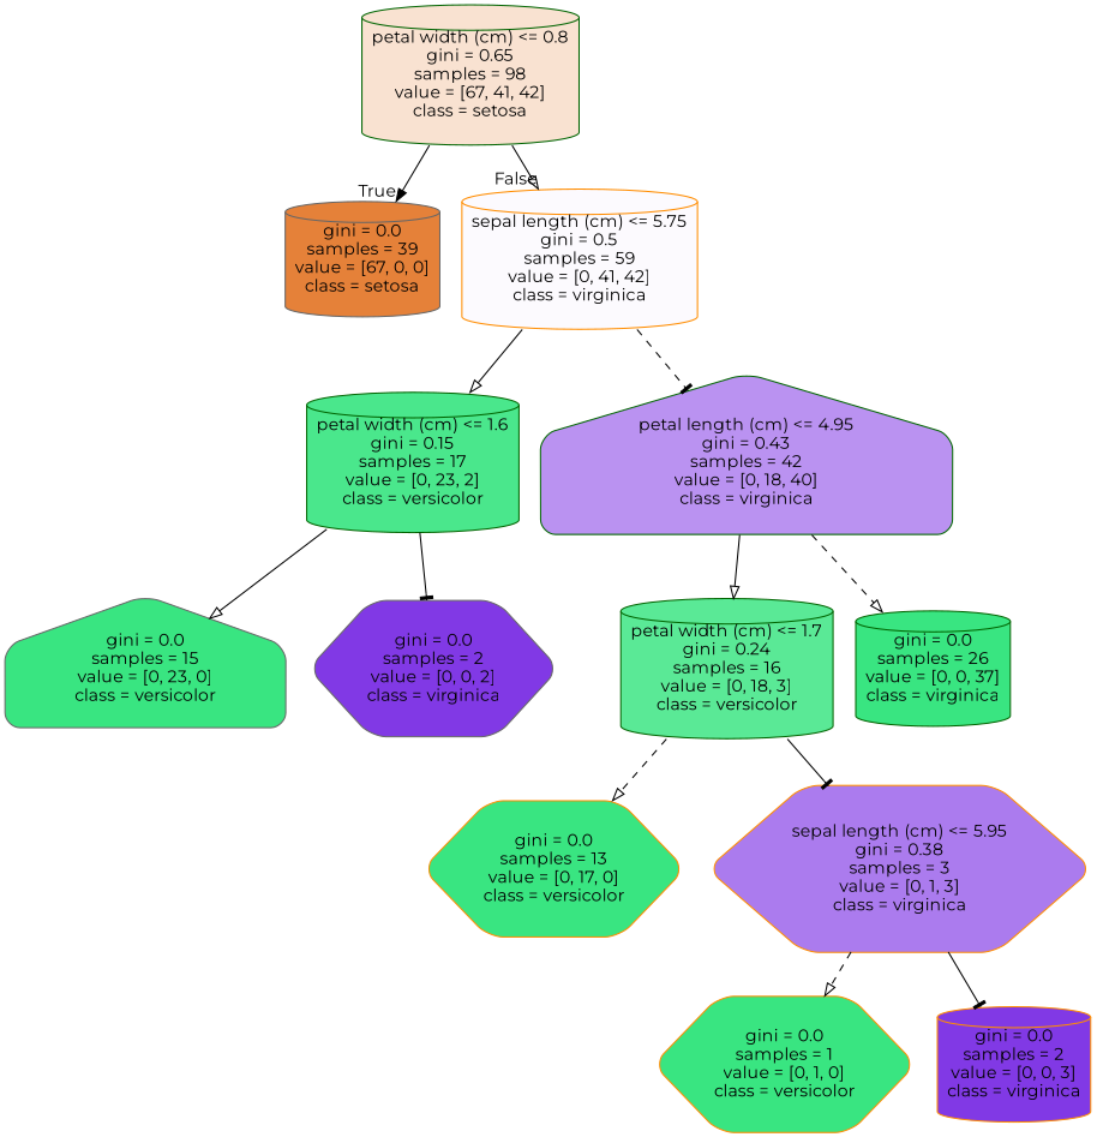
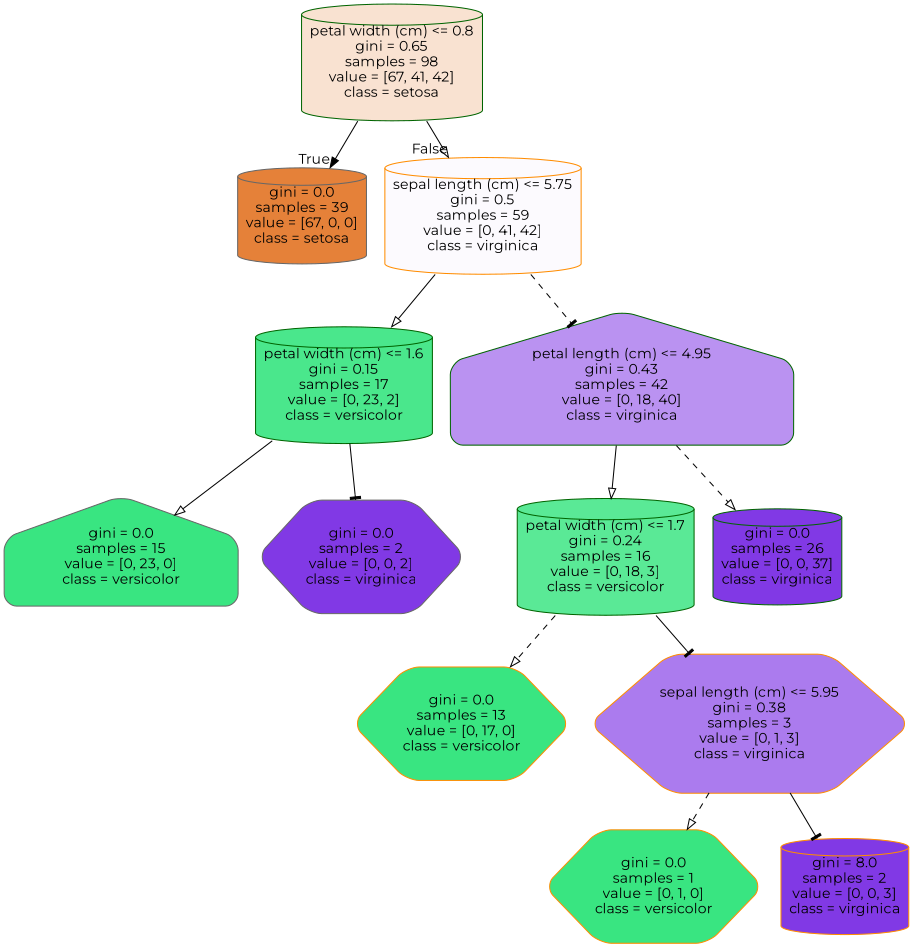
  digraph {
    fontname=Montserrat
    node [color=darkgreen fillcolor="#39e581" fontname=Montserrat shape=cylinder style="filled, rounded"]
    edge [arrowhead=onormal fontname=Montserrat style=solid]
    n1 [fillcolor="#f9e2d1" label="petal width (cm) <= 0.8\ngini = 0.65\nsamples = 98\nvalue = [67, 41, 42]\nclass = setosa"]
    n2 [color=gray40 fillcolor="#e58139" label="gini = 0.0\nsamples = 39\nvalue = [67, 0, 0]\nclass = setosa"]
    n3 [color=darkorange fillcolor="#fcfafe" label="sepal length (cm) <= 5.75\ngini = 0.5\nsamples = 59\nvalue = [0, 41, 42]\nclass = virginica"]
    n4 [fillcolor="#4ae78c" label="petal width (cm) <= 1.6\ngini = 0.15\nsamples = 17\nvalue = [0, 23, 2]\nclass = versicolor"]
    n5 [fillcolor="#ba92f1" label="petal length (cm) <= 4.95\ngini = 0.43\nsamples = 42\nvalue = [0, 18, 40]\nclass = virginica" shape=house]
    n6 [color=gray40 label="gini = 0.0\nsamples = 15\nvalue = [0, 23, 0]\nclass = versicolor" shape=house]
    n7 [color=gray40 fillcolor="#8139e5" label="gini = 0.0\nsamples = 2\nvalue = [0, 0, 2]\nclass = virginica" shape=hexagon]
    n8 [fillcolor="#5ae996" label="petal width (cm) <= 1.7\ngini = 0.24\nsamples = 16\nvalue = [0, 18, 3]\nclass = versicolor"]
-   n9 [label="gini = 0.0\nsamples = 26\nvalue = [0, 0, 37]\nclass = virginica"]
+   n9 [fillcolor="#8139e5" label="gini = 0.0\nsamples = 26\nvalue = [0, 0, 37]\nclass = virginica"]
    n10 [color=darkorange label="gini = 0.0\nsamples = 13\nvalue = [0, 17, 0]\nclass = versicolor" shape=hexagon]
    n11 [color=darkorange fillcolor="#ab7bee" label="sepal length (cm) <= 5.95\ngini = 0.38\nsamples = 3\nvalue = [0, 1, 3]\nclass = virginica" shape=hexagon]
    n12 [color=darkorange label="gini = 0.0\nsamples = 1\nvalue = [0, 1, 0]\nclass = versicolor" shape=hexagon]
-   n13 [color=darkorange fillcolor="#8139e5" label="gini = 0.0\nsamples = 2\nvalue = [0, 0, 3]\nclass = virginica"]
+   n13 [color=darkorange fillcolor="#8139e5" label="gini = 8.0\nsamples = 2\nvalue = [0, 0, 3]\nclass = virginica"]
    n1 -> n2 [arrowhead=normal headlabel=True labelangle=45 labeldistance=2.5]
    n1 -> n3 [headlabel=False labelangle=-45 labeldistance=2.5]
    n3 -> n4
    n3 -> n5 [arrowhead=tee style=dashed]
    n4 -> n6
    n4 -> n7 [arrowhead=tee]
    n5 -> n8
    n5 -> n9 [style=dashed]
    n8 -> n10 [style=dashed]
    n8 -> n11 [arrowhead=tee]
    n11 -> n12 [style=dashed]
    n11 -> n13 [arrowhead=tee]
  }
